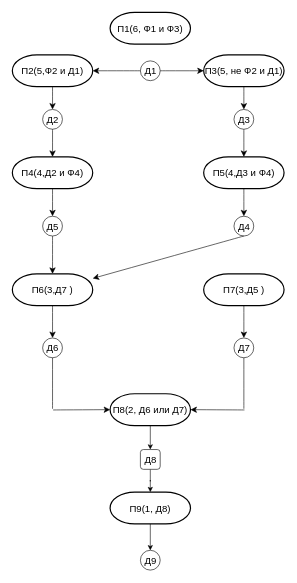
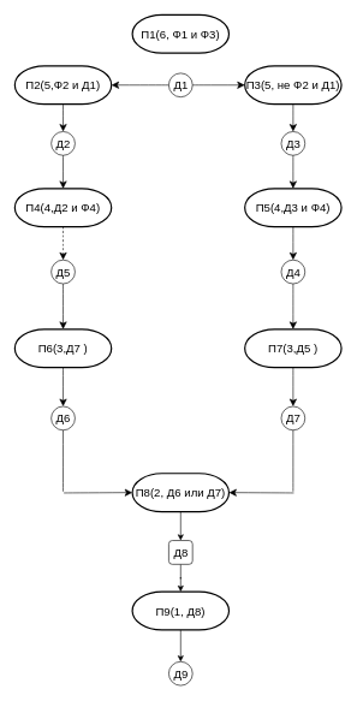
  <mxCell id="0" />
  <mxCell id="1" parent="0" />
  <mxCell id="2" value="П1(6, Ф1 и Ф3)" style="strokeWidth=2;html=1;shape=mxgraph.flowchart.terminator;whiteSpace=wrap;fontSize=16;" parent="1" vertex="1"><mxGeometry x="183" y="20" width="134" height="53" as="geometry" /></mxCell>
  <mxCell id="3" value="Д1" style="ellipse;whiteSpace=wrap;html=1;aspect=fixed;fontSize=16;" parent="1" vertex="1"><mxGeometry x="233.5" y="101" width="33" height="33" as="geometry" /></mxCell>
  <mxCell id="4" value="" style="endArrow=classic;html=1;rounded=0;fontSize=12;startSize=8;endSize=8;curved=1;exitX=0;exitY=0.5;exitDx=0;exitDy=0;entryX=1;entryY=0.5;entryDx=0;entryDy=0;entryPerimeter=0;" parent="1" source="3" target="6" edge="1"><mxGeometry width="50" height="50" relative="1" as="geometry"><mxPoint x="212" y="386" as="sourcePoint" /><mxPoint x="176" y="122" as="targetPoint" /></mxGeometry></mxCell>
  <mxCell id="5" value="" style="endArrow=classic;html=1;rounded=0;fontSize=12;startSize=8;endSize=8;curved=1;exitX=1;exitY=0.5;exitDx=0;exitDy=0;entryX=0;entryY=0.5;entryDx=0;entryDy=0;entryPerimeter=0;" parent="1" source="3" target="7" edge="1"><mxGeometry width="50" height="50" relative="1" as="geometry"><mxPoint x="244" y="128" as="sourcePoint" /><mxPoint x="350" y="117.5" as="targetPoint" /></mxGeometry></mxCell>
  <mxCell id="6" value="П2(5,Ф2 и Д1)" style="strokeWidth=2;html=1;shape=mxgraph.flowchart.terminator;whiteSpace=wrap;fontSize=16;" parent="1" vertex="1"><mxGeometry x="20" y="91" width="134" height="53" as="geometry" /></mxCell>
  <mxCell id="7" value="П3(5, не Ф2 и Д1)" style="strokeWidth=2;html=1;shape=mxgraph.flowchart.terminator;whiteSpace=wrap;fontSize=16;" parent="1" vertex="1"><mxGeometry x="339" y="91" width="134" height="53" as="geometry" /></mxCell>
  <mxCell id="8" value="Д3" style="ellipse;whiteSpace=wrap;html=1;aspect=fixed;fontSize=16;" parent="1" vertex="1"><mxGeometry x="389.5" y="182" width="33" height="33" as="geometry" /></mxCell>
  <mxCell id="9" value="Д2" style="ellipse;whiteSpace=wrap;html=1;aspect=fixed;fontSize=16;" parent="1" vertex="1"><mxGeometry x="70.5" y="182" width="33" height="33" as="geometry" /></mxCell>
  <mxCell id="10" value="" style="endArrow=classic;html=1;rounded=0;fontSize=12;startSize=8;endSize=8;curved=1;exitX=0.5;exitY=1;exitDx=0;exitDy=0;exitPerimeter=0;entryX=0.5;entryY=0;entryDx=0;entryDy=0;" parent="1" source="6" target="9" edge="1"><mxGeometry width="50" height="50" relative="1" as="geometry"><mxPoint x="212" y="386" as="sourcePoint" /><mxPoint x="262" y="336" as="targetPoint" /></mxGeometry></mxCell>
  <mxCell id="11" value="" style="endArrow=classic;html=1;rounded=0;fontSize=12;startSize=8;endSize=8;curved=1;exitX=0.5;exitY=1;exitDx=0;exitDy=0;exitPerimeter=0;entryX=0.5;entryY=0;entryDx=0;entryDy=0;" parent="1" source="7" target="8" edge="1"><mxGeometry width="50" height="50" relative="1" as="geometry"><mxPoint x="212" y="386" as="sourcePoint" /><mxPoint x="262" y="336" as="targetPoint" /></mxGeometry></mxCell>
  <mxCell id="12" value="П5(4,Д3 и Ф4)" style="strokeWidth=2;html=1;shape=mxgraph.flowchart.terminator;whiteSpace=wrap;fontSize=16;" parent="1" vertex="1"><mxGeometry x="339" y="261" width="134" height="53" as="geometry" /></mxCell>
  <mxCell id="13" value="" style="endArrow=classic;html=1;rounded=0;fontSize=12;startSize=8;endSize=8;curved=1;exitX=0.5;exitY=1;exitDx=0;exitDy=0;entryX=0.5;entryY=0;entryDx=0;entryDy=0;entryPerimeter=0;" parent="1" source="8" target="12" edge="1"><mxGeometry width="50" height="50" relative="1" as="geometry"><mxPoint x="212" y="486" as="sourcePoint" /><mxPoint x="262" y="436" as="targetPoint" /></mxGeometry></mxCell>
  <mxCell id="14" value="Д4" style="ellipse;whiteSpace=wrap;html=1;aspect=fixed;fontSize=16;" parent="1" vertex="1"><mxGeometry x="389.5" y="360" width="33" height="33" as="geometry" /></mxCell>
  <mxCell id="15" value="" style="endArrow=classic;html=1;rounded=0;fontSize=12;startSize=8;endSize=8;curved=1;exitX=0.5;exitY=1;exitDx=0;exitDy=0;exitPerimeter=0;entryX=0.5;entryY=0;entryDx=0;entryDy=0;" parent="1" source="12" target="14" edge="1"><mxGeometry width="50" height="50" relative="1" as="geometry"><mxPoint x="409.5" y="347" as="sourcePoint" /><mxPoint x="265.5" y="539" as="targetPoint" /></mxGeometry></mxCell>
- <mxCell id="16" value="" style="endArrow=classic;html=1;rounded=0;fontSize=12;startSize=8;endSize=8;curved=1;exitX=0.5;exitY=1;exitDx=0;exitDy=0;" parent="1" source="14" target="25" edge="1"><mxGeometry width="50" height="50" relative="1" as="geometry"><mxPoint x="215.5" y="689" as="sourcePoint" /><mxPoint x="406" y="438" as="targetPoint" /></mxGeometry></mxCell>
+ <mxCell id="16" value="" style="endArrow=classic;html=1;rounded=0;fontSize=12;startSize=8;endSize=8;curved=1;exitX=0.5;exitY=1;exitDx=0;exitDy=0;entryX=0.5;entryY=0;entryDx=0;entryDy=0;entryPerimeter=0;" parent="1" source="14" target="22" edge="1"><mxGeometry width="50" height="50" relative="1" as="geometry"><mxPoint x="215.5" y="689" as="sourcePoint" /><mxPoint x="406" y="438" as="targetPoint" /></mxGeometry></mxCell>
  <mxCell id="17" value="П4(4,Д2 и Ф4)" style="strokeWidth=2;html=1;shape=mxgraph.flowchart.terminator;whiteSpace=wrap;fontSize=16;" parent="1" vertex="1"><mxGeometry x="20" y="261" width="134" height="53" as="geometry" /></mxCell>
  <mxCell id="18" value="" style="endArrow=classic;html=1;rounded=0;fontSize=12;startSize=8;endSize=8;curved=1;exitX=0.5;exitY=1;exitDx=0;exitDy=0;entryX=0.5;entryY=0;entryDx=0;entryDy=0;entryPerimeter=0;" parent="1" source="9" target="17" edge="1"><mxGeometry width="50" height="50" relative="1" as="geometry"><mxPoint x="91" y="239" as="sourcePoint" /><mxPoint x="-53" y="460" as="targetPoint" /></mxGeometry></mxCell>
  <mxCell id="19" value="Д5" style="ellipse;whiteSpace=wrap;html=1;aspect=fixed;fontSize=16;" parent="1" vertex="1"><mxGeometry x="70.5" y="360" width="33" height="33" as="geometry" /></mxCell>
- <mxCell id="20" value="" style="endArrow=classic;html=1;rounded=0;fontSize=12;startSize=8;endSize=8;curved=1;exitX=0.5;exitY=1;exitDx=0;exitDy=0;exitPerimeter=0;entryX=0.5;entryY=0;entryDx=0;entryDy=0;" parent="1" source="17" target="19" edge="1"><mxGeometry width="50" height="50" relative="1" as="geometry"><mxPoint x="94.5" y="371" as="sourcePoint" /><mxPoint x="-49.5" y="563" as="targetPoint" /></mxGeometry></mxCell>
+ <mxCell id="20" value="" style="endArrow=classic;html=1;rounded=0;fontSize=12;startSize=8;endSize=8;curved=1;exitX=0.5;exitY=1;exitDx=0;exitDy=0;exitPerimeter=0;entryX=0.5;entryY=0;entryDx=0;entryDy=0;dashed=1;" parent="1" source="17" target="19" edge="1"><mxGeometry width="50" height="50" relative="1" as="geometry"><mxPoint x="94.5" y="371" as="sourcePoint" /><mxPoint x="-49.5" y="563" as="targetPoint" /></mxGeometry></mxCell>
  <mxCell id="21" value="" style="endArrow=classic;html=1;rounded=0;fontSize=12;startSize=8;endSize=8;curved=1;exitX=0.5;exitY=1;exitDx=0;exitDy=0;entryX=0.5;entryY=0;entryDx=0;entryDy=0;entryPerimeter=0;" parent="1" source="19" target="25" edge="1"><mxGeometry width="50" height="50" relative="1" as="geometry"><mxPoint x="-99.5" y="713" as="sourcePoint" /><mxPoint x="85" y="438" as="targetPoint" /></mxGeometry></mxCell>
  <mxCell id="22" value="П7(3,Д5 )" style="strokeWidth=2;html=1;shape=mxgraph.flowchart.terminator;whiteSpace=wrap;fontSize=16;" parent="1" vertex="1"><mxGeometry x="339" y="456" width="134" height="53" as="geometry" /></mxCell>
  <mxCell id="23" value="Д7" style="ellipse;whiteSpace=wrap;html=1;aspect=fixed;fontSize=16;" parent="1" vertex="1"><mxGeometry x="389.5" y="563" width="33" height="33" as="geometry" /></mxCell>
  <mxCell id="24" value="" style="endArrow=classic;html=1;rounded=0;fontSize=12;startSize=8;endSize=8;curved=1;exitX=0.5;exitY=1;exitDx=0;exitDy=0;exitPerimeter=0;entryX=0.5;entryY=0;entryDx=0;entryDy=0;" parent="1" source="22" target="23" edge="1"><mxGeometry width="50" height="50" relative="1" as="geometry"><mxPoint x="393.5" y="586" as="sourcePoint" /><mxPoint x="249.5" y="778" as="targetPoint" /></mxGeometry></mxCell>
  <mxCell id="25" value="П6(3,Д7 )" style="strokeWidth=2;html=1;shape=mxgraph.flowchart.terminator;whiteSpace=wrap;fontSize=16;" parent="1" vertex="1"><mxGeometry x="20" y="456" width="134" height="53" as="geometry" /></mxCell>
  <mxCell id="26" value="Д6" style="ellipse;whiteSpace=wrap;html=1;aspect=fixed;fontSize=16;" parent="1" vertex="1"><mxGeometry x="70.5" y="563" width="33" height="33" as="geometry" /></mxCell>
  <mxCell id="27" value="" style="endArrow=classic;html=1;rounded=0;fontSize=12;startSize=8;endSize=8;curved=1;exitX=0.5;exitY=1;exitDx=0;exitDy=0;exitPerimeter=0;entryX=0.5;entryY=0;entryDx=0;entryDy=0;" parent="1" source="25" target="26" edge="1"><mxGeometry width="50" height="50" relative="1" as="geometry"><mxPoint x="78.5" y="610" as="sourcePoint" /><mxPoint x="-65.5" y="802" as="targetPoint" /></mxGeometry></mxCell>
  <mxCell id="28" style="edgeStyle=orthogonalEdgeStyle;rounded=0;orthogonalLoop=1;jettySize=auto;html=1;exitX=0.5;exitY=1;exitDx=0;exitDy=0;exitPerimeter=0;" parent="1" source="29" target="38" edge="1"><mxGeometry relative="1" as="geometry" /></mxCell>
  <mxCell id="29" value="П8(2, Д6 или Д7)" style="strokeWidth=2;html=1;shape=mxgraph.flowchart.terminator;whiteSpace=wrap;fontSize=16;" parent="1" vertex="1"><mxGeometry x="183" y="656" width="134" height="53" as="geometry" /></mxCell>
  <mxCell id="30" value="" style="endArrow=none;html=1;rounded=0;fontSize=12;startSize=8;endSize=8;curved=1;entryX=0.5;entryY=1;entryDx=0;entryDy=0;" parent="1" target="23" edge="1"><mxGeometry width="50" height="50" relative="1" as="geometry"><mxPoint x="406" y="681" as="sourcePoint" /><mxPoint x="262" y="449" as="targetPoint" /></mxGeometry></mxCell>
  <mxCell id="31" value="" style="endArrow=classic;html=1;rounded=0;fontSize=12;startSize=8;endSize=8;curved=1;entryX=1;entryY=0.5;entryDx=0;entryDy=0;entryPerimeter=0;" parent="1" target="29" edge="1"><mxGeometry relative="1" as="geometry"><mxPoint x="407" y="683" as="sourcePoint" /><mxPoint x="340" y="732" as="targetPoint" /></mxGeometry></mxCell>
  <mxCell id="32" value="" style="endArrow=classic;html=1;rounded=0;fontSize=12;startSize=8;endSize=8;curved=1;entryX=0;entryY=0.5;entryDx=0;entryDy=0;entryPerimeter=0;" parent="1" target="29" edge="1"><mxGeometry width="50" height="50" relative="1" as="geometry"><mxPoint x="88" y="683" as="sourcePoint" /><mxPoint x="262" y="449" as="targetPoint" /></mxGeometry></mxCell>
  <mxCell id="33" value="" style="endArrow=none;html=1;rounded=0;fontSize=12;startSize=8;endSize=8;curved=1;entryX=0.5;entryY=1;entryDx=0;entryDy=0;" parent="1" target="26" edge="1"><mxGeometry width="50" height="50" relative="1" as="geometry"><mxPoint x="87" y="681" as="sourcePoint" /><mxPoint x="262" y="449" as="targetPoint" /></mxGeometry></mxCell>
  <mxCell id="34" value="Д9" style="ellipse;whiteSpace=wrap;html=1;aspect=fixed;fontSize=16;" parent="1" vertex="1"><mxGeometry x="233.5" y="917" width="33" height="33" as="geometry" /></mxCell>
  <mxCell id="35" style="edgeStyle=orthogonalEdgeStyle;rounded=0;orthogonalLoop=1;jettySize=auto;html=1;exitX=0.5;exitY=1;exitDx=0;exitDy=0;exitPerimeter=0;" parent="1" source="36" target="34" edge="1"><mxGeometry relative="1" as="geometry" /></mxCell>
  <mxCell id="36" value="П9(1, Д8)" style="strokeWidth=2;html=1;shape=mxgraph.flowchart.terminator;whiteSpace=wrap;fontSize=16;" parent="1" vertex="1"><mxGeometry x="183" y="820" width="134" height="53" as="geometry" /></mxCell>
  <mxCell id="37" value="" style="edgeStyle=orthogonalEdgeStyle;rounded=0;orthogonalLoop=1;jettySize=auto;html=1;" parent="1" source="38" target="36" edge="1"><mxGeometry relative="1" as="geometry" /></mxCell>
  <mxCell id="38" value="Д8" style="whiteSpace=wrap;html=1;aspect=fixed;fontSize=16;rounded=1;" parent="1" vertex="1"><mxGeometry x="233.5" y="749" width="33" height="33" as="geometry" /></mxCell>
